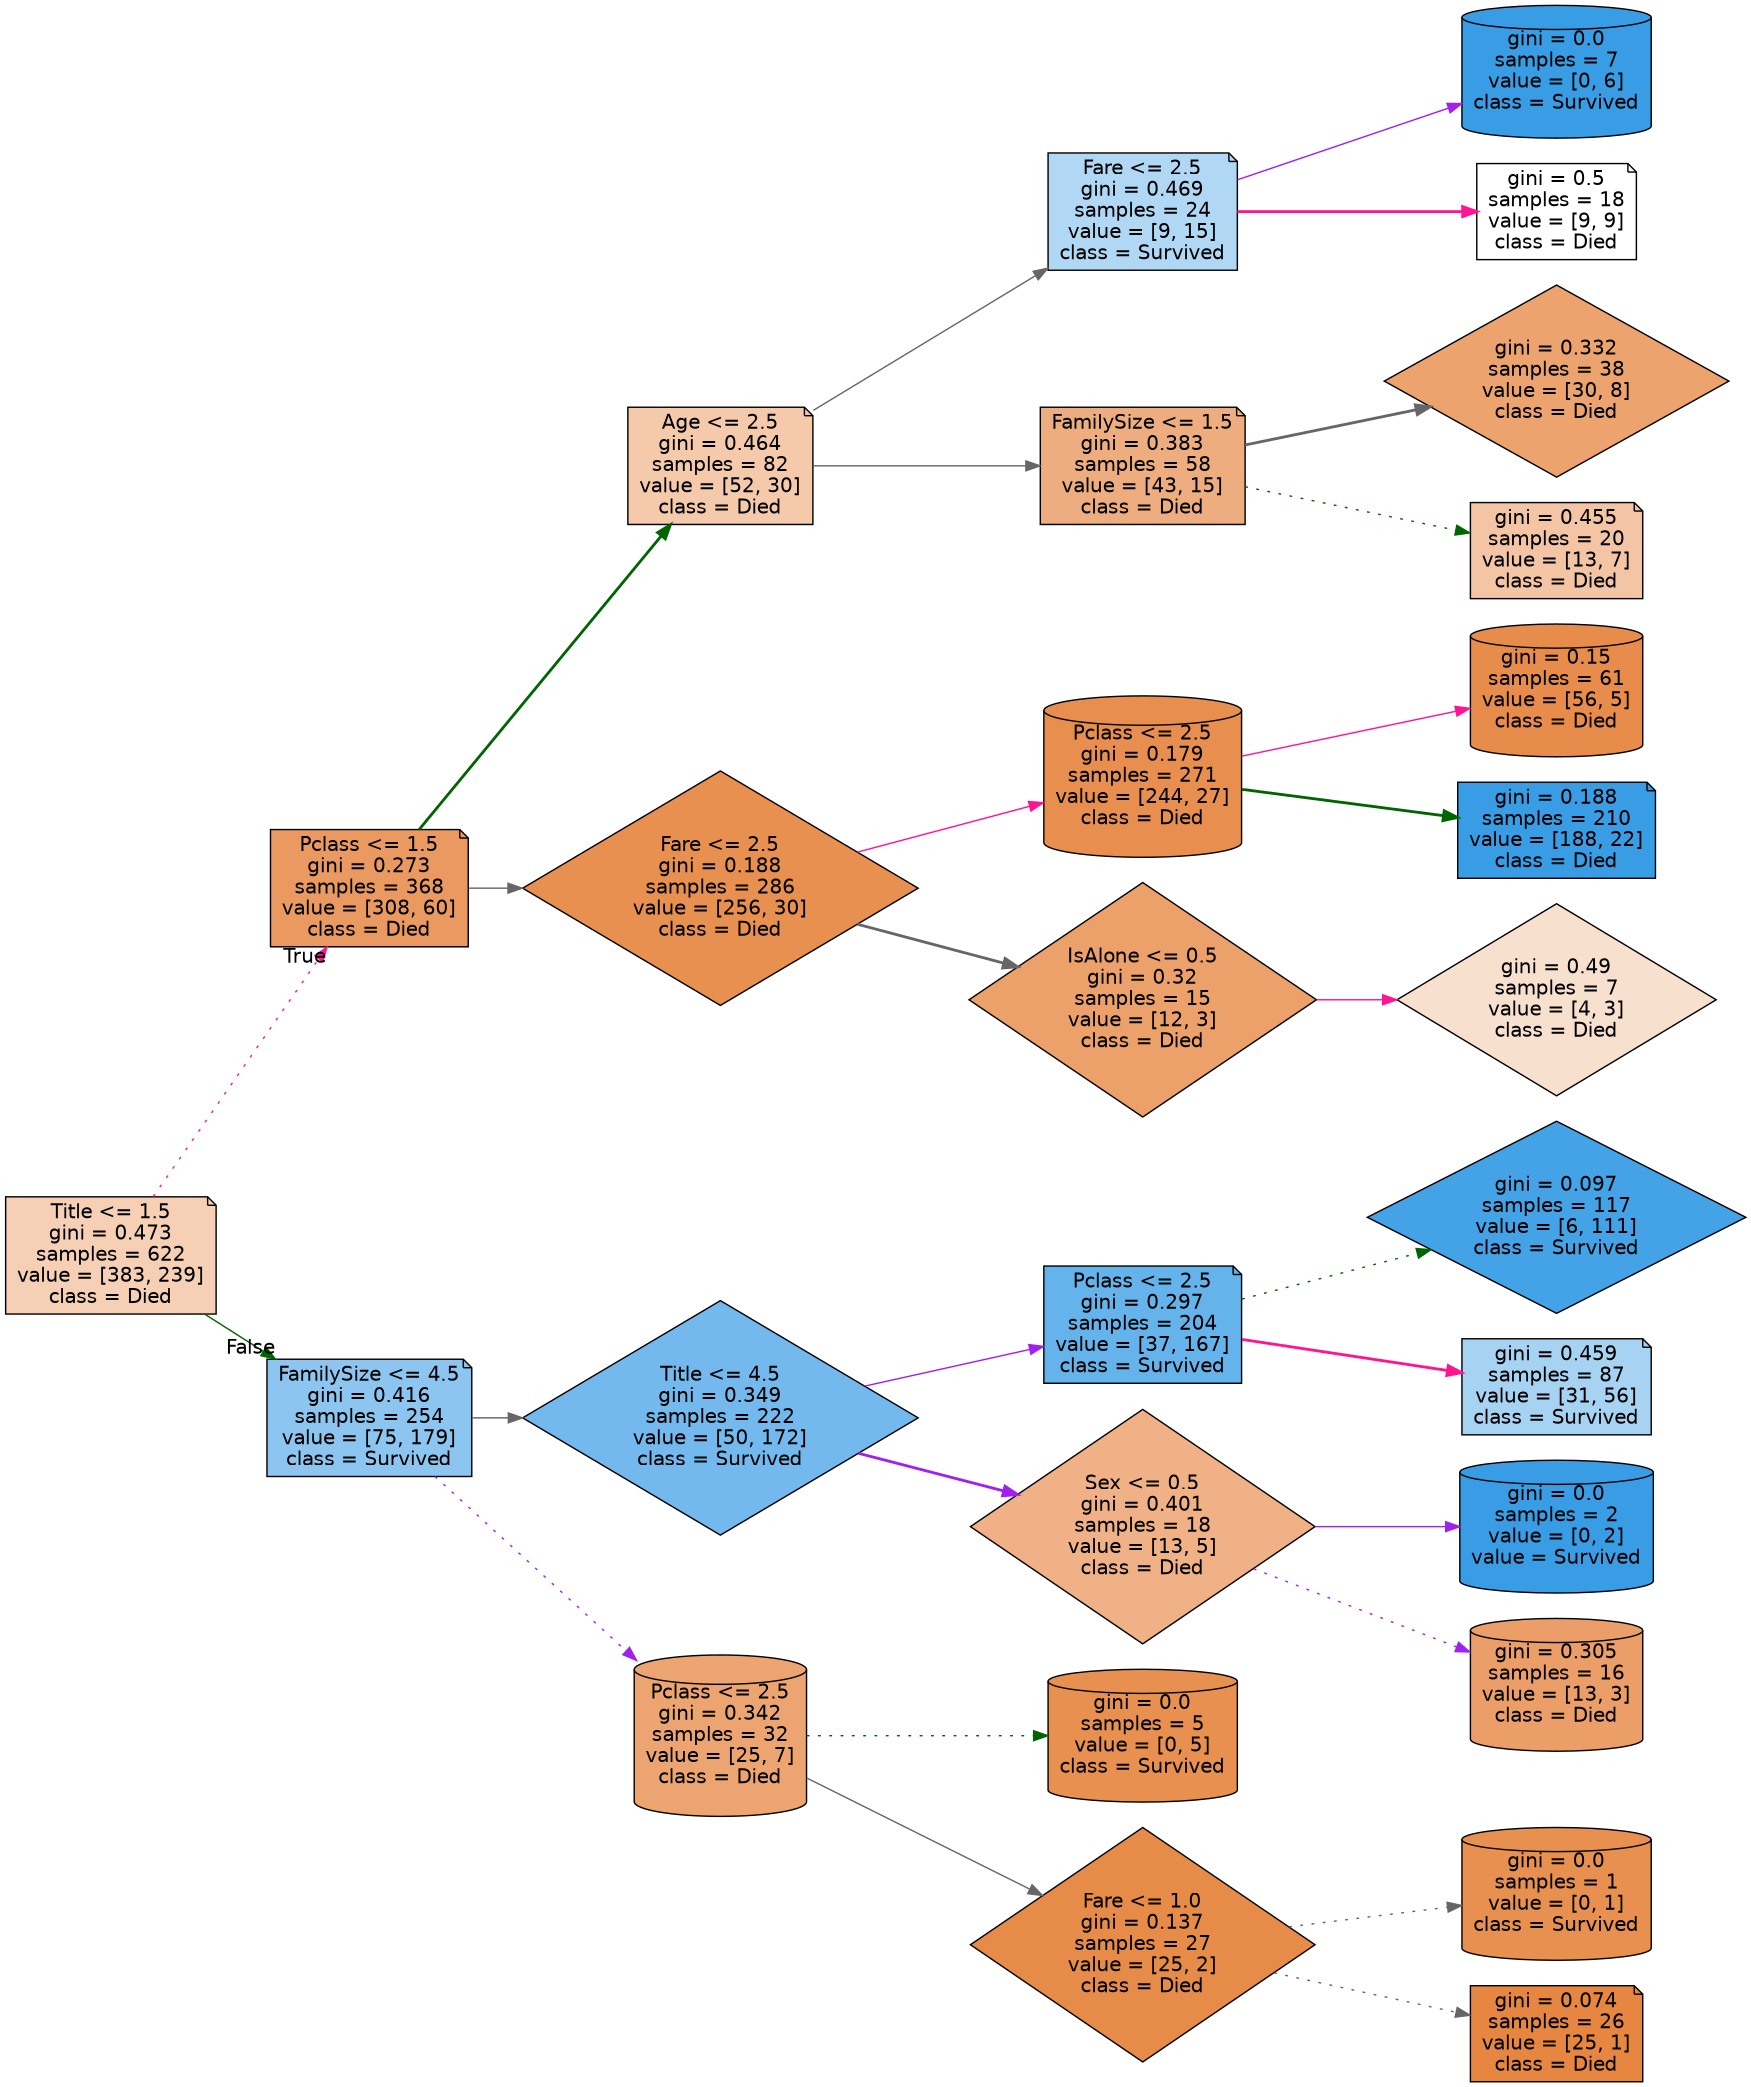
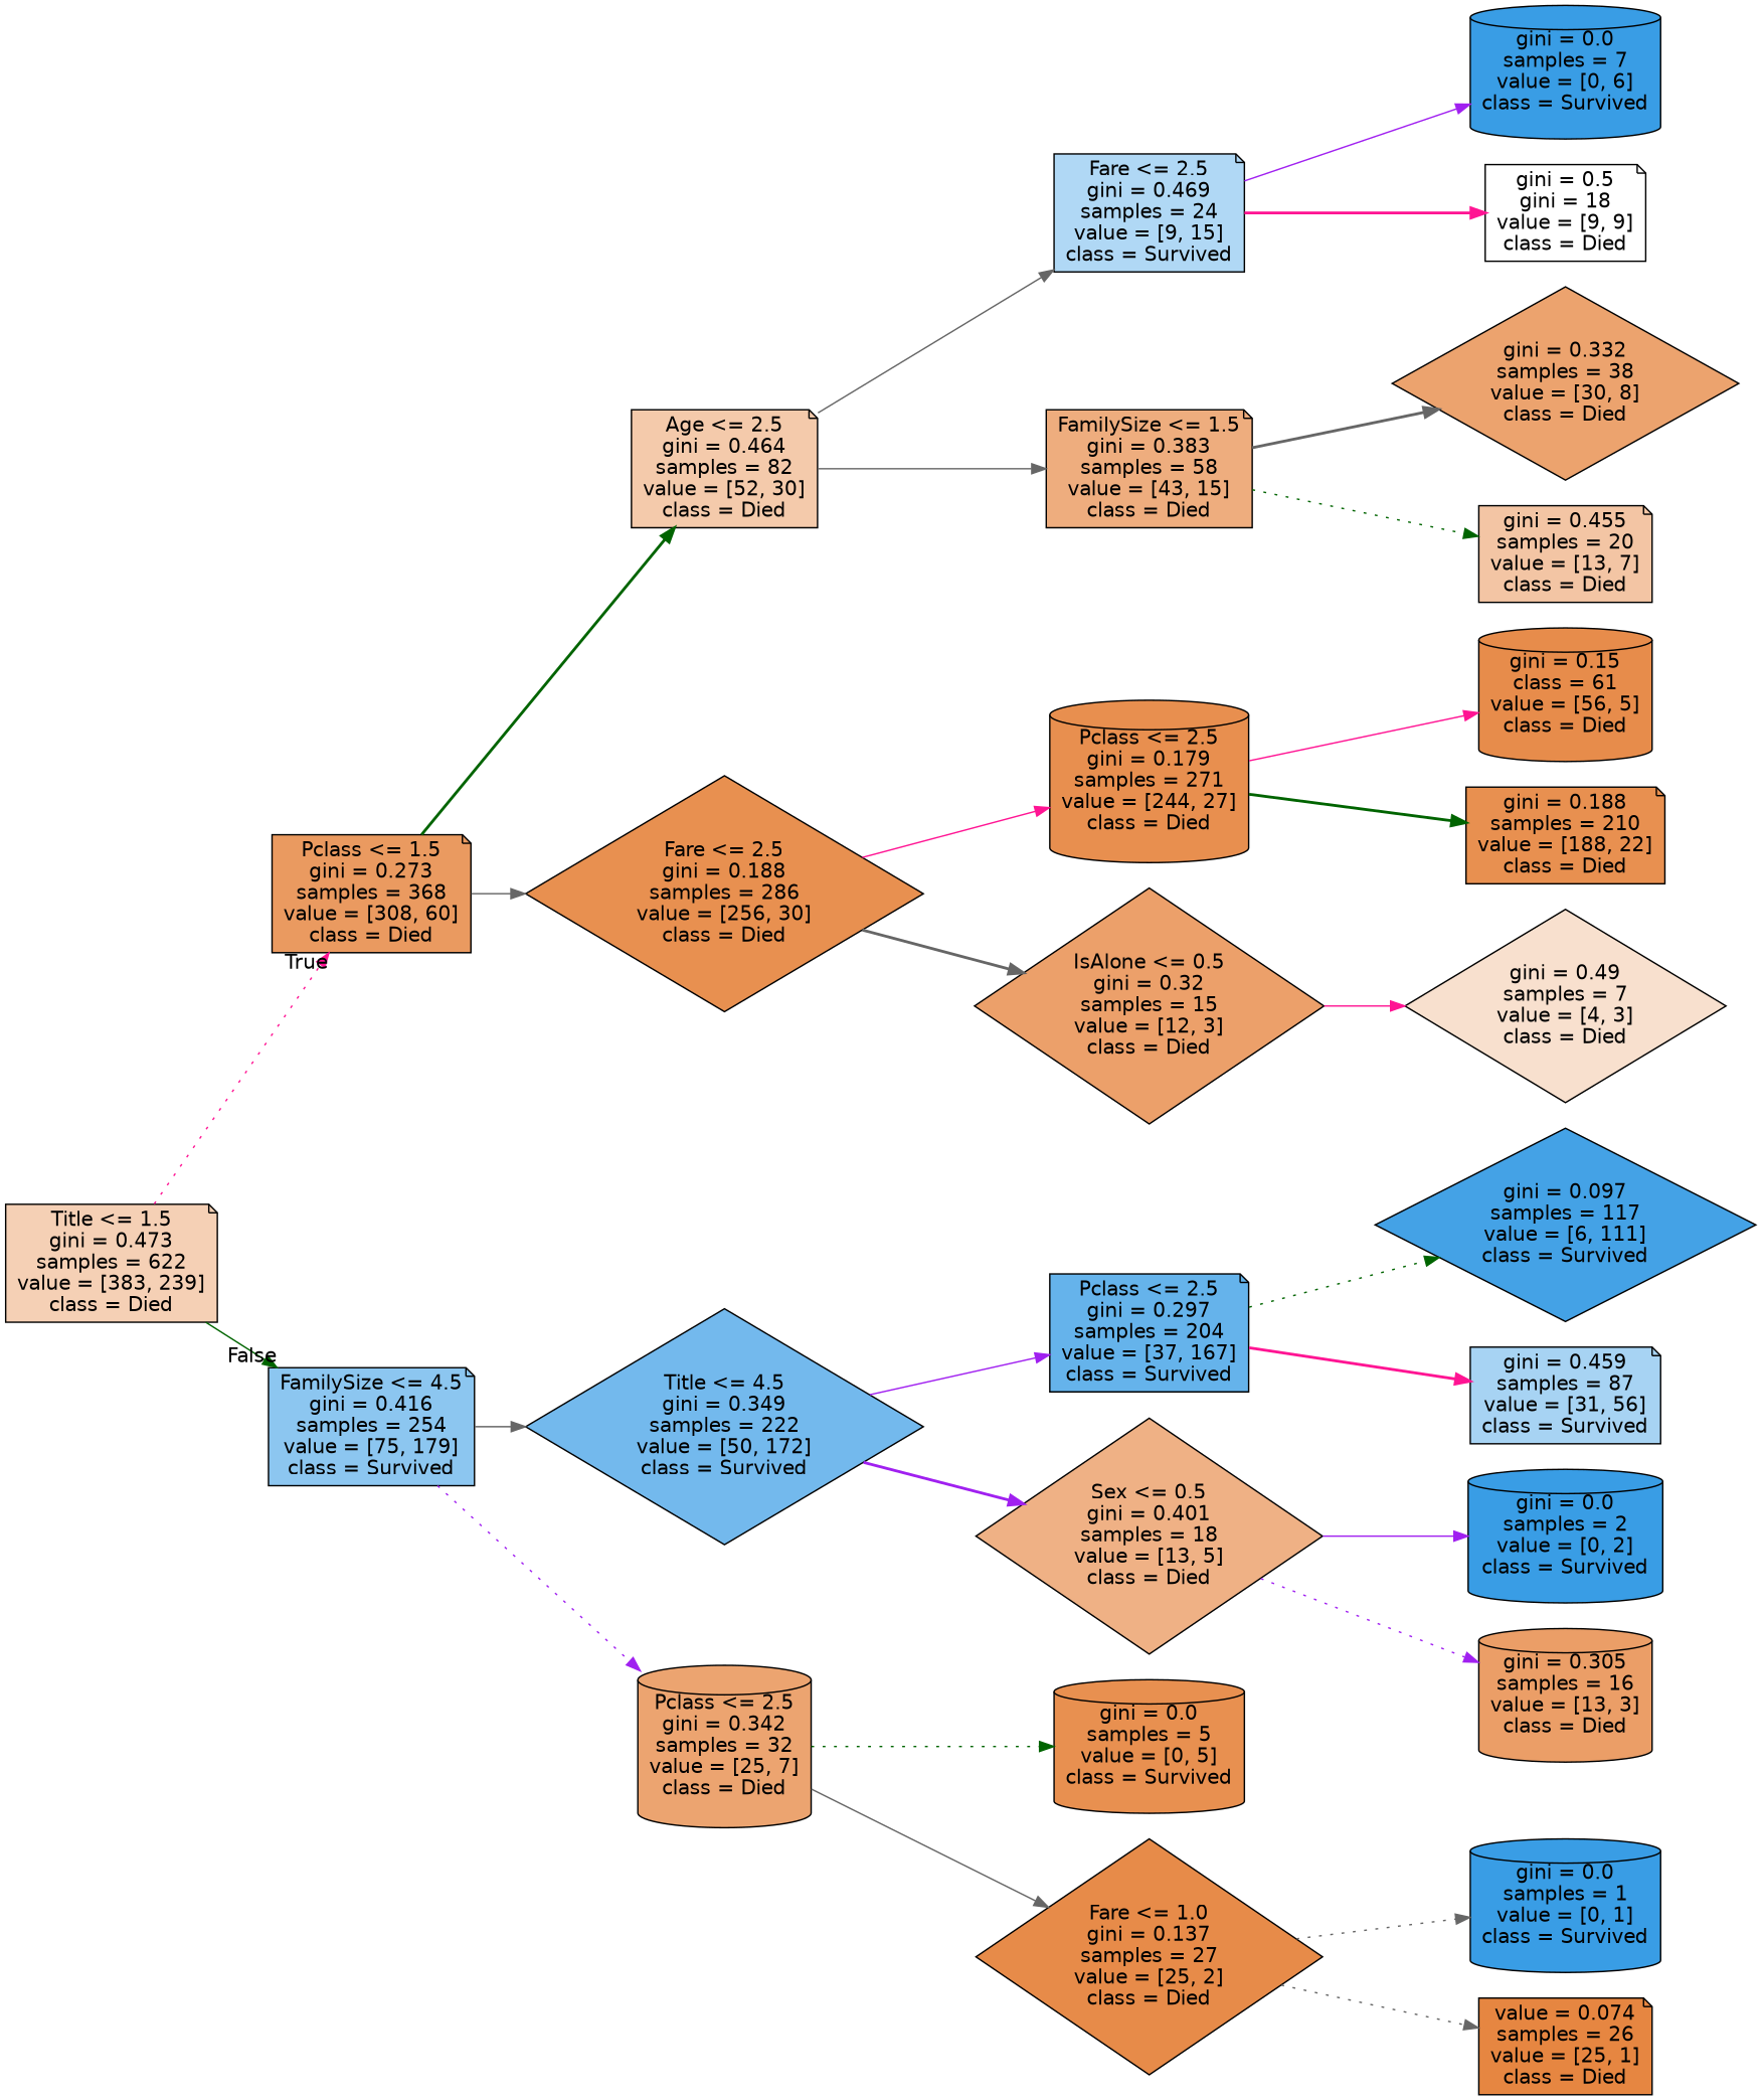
  digraph {
    rankdir=LR
    node [color=black fillcolor="#e89050" fontname=helvetica shape=note style=filled]
    edge [color=gray40 fontname=helvetica style=solid]
    n1 [fillcolor="#f5d0b5" label="Title <= 1.5\ngini = 0.473\nsamples = 622\nvalue = [383, 239]\nclass = Died"]
    n2 [fillcolor="#ea9a60" label="Pclass <= 1.5\ngini = 0.273\nsamples = 368\nvalue = [308, 60]\nclass = Died"]
    n3 [fillcolor="#8cc6f0" label="FamilySize <= 4.5\ngini = 0.416\nsamples = 254\nvalue = [75, 179]\nclass = Survived"]
    n4 [fillcolor="#f4caab" label="Age <= 2.5\ngini = 0.464\nsamples = 82\nvalue = [52, 30]\nclass = Died"]
    n5 [label="Fare <= 2.5\ngini = 0.188\nsamples = 286\nvalue = [256, 30]\nclass = Died" shape=diamond]
    n6 [fillcolor="#73b9ed" label="Title <= 4.5\ngini = 0.349\nsamples = 222\nvalue = [50, 172]\nclass = Survived" shape=diamond]
    n7 [fillcolor="#eca470" label="Pclass <= 2.5\ngini = 0.342\nsamples = 32\nvalue = [25, 7]\nclass = Died" shape=cylinder]
    n8 [fillcolor="#b0d8f5" label="Fare <= 2.5\ngini = 0.469\nsamples = 24\nvalue = [9, 15]\nclass = Survived"]
    n9 [fillcolor="#eead7e" label="FamilySize <= 1.5\ngini = 0.383\nsamples = 58\nvalue = [43, 15]\nclass = Died"]
    n10 [fillcolor="#e88f4f" label="Pclass <= 2.5\ngini = 0.179\nsamples = 271\nvalue = [244, 27]\nclass = Died" shape=cylinder]
    n11 [fillcolor="#eca06a" label="IsAlone <= 0.5\ngini = 0.32\nsamples = 15\nvalue = [12, 3]\nclass = Died" shape=diamond]
    n12 [fillcolor="#399de5" label="gini = 0.0\nsamples = 7\nvalue = [0, 6]\nclass = Survived" shape=cylinder]
-   n13 [fillcolor="#ffffff" label="gini = 0.5\nsamples = 18\nvalue = [9, 9]\nclass = Died"]
+   n13 [fillcolor="#ffffff" label="gini = 0.5\ngini = 18\nvalue = [9, 9]\nclass = Died"]
    n14 [fillcolor="#eca36e" label="gini = 0.332\nsamples = 38\nvalue = [30, 8]\nclass = Died" shape=diamond]
    n15 [fillcolor="#f3c5a4" label="gini = 0.455\nsamples = 20\nvalue = [13, 7]\nclass = Died"]
-   n16 [fillcolor="#e78c4b" label="gini = 0.15\nsamples = 61\nvalue = [56, 5]\nclass = Died" shape=cylinder]
-   n17 [fillcolor="#399de5" label="gini = 0.188\nsamples = 210\nvalue = [188, 22]\nclass = Died"]
+   n16 [fillcolor="#e78c4b" label="gini = 0.15\nclass = 61\nvalue = [56, 5]\nclass = Died" shape=cylinder]
+   n17 [label="gini = 0.188\nsamples = 210\nvalue = [188, 22]\nclass = Died"]
    n18 [fillcolor="#f8e0ce" label="gini = 0.49\nsamples = 7\nvalue = [4, 3]\nclass = Died" shape=diamond]
    n19 [fillcolor="#65b3eb" label="Pclass <= 2.5\ngini = 0.297\nsamples = 204\nvalue = [37, 167]\nclass = Survived"]
    n20 [fillcolor="#efb185" label="Sex <= 0.5\ngini = 0.401\nsamples = 18\nvalue = [13, 5]\nclass = Died" shape=diamond]
    n21 [label="gini = 0.0\nsamples = 5\nvalue = [0, 5]\nclass = Survived" shape=cylinder]
    n22 [fillcolor="#e78b49" label="Fare <= 1.0\ngini = 0.137\nsamples = 27\nvalue = [25, 2]\nclass = Died" shape=diamond]
    n23 [fillcolor="#44a2e6" label="gini = 0.097\nsamples = 117\nvalue = [6, 111]\nclass = Survived" shape=diamond]
    n24 [fillcolor="#a7d3f3" label="gini = 0.459\nsamples = 87\nvalue = [31, 56]\nclass = Survived"]
-   n25 [fillcolor="#399de5" label="gini = 0.0\nsamples = 2\nvalue = [0, 2]\nvalue = Survived" shape=cylinder]
+   n25 [fillcolor="#399de5" label="gini = 0.0\nsamples = 2\nvalue = [0, 2]\nclass = Survived" shape=cylinder]
    n26 [fillcolor="#eb9e67" label="gini = 0.305\nsamples = 16\nvalue = [13, 3]\nclass = Died" shape=cylinder]
-   n27 [label="gini = 0.0\nsamples = 1\nvalue = [0, 1]\nclass = Survived" shape=cylinder]
-   n28 [fillcolor="#e68641" label="gini = 0.074\nsamples = 26\nvalue = [25, 1]\nclass = Died"]
+   n27 [fillcolor="#399de5" label="gini = 0.0\nsamples = 1\nvalue = [0, 1]\nclass = Survived" shape=cylinder]
+   n28 [fillcolor="#e68641" label="value = 0.074\nsamples = 26\nvalue = [25, 1]\nclass = Died"]
    n1 -> n2 [color=deeppink headlabel=True labelangle=45 labeldistance=2.5 style=dotted]
    n1 -> n3 [color=darkgreen headlabel=False labelangle=-45 labeldistance=2.5]
    n2 -> n4 [color=darkgreen style=bold]
    n2 -> n5
    n3 -> n6
    n3 -> n7 [color=purple style=dotted]
    n4 -> n8
    n4 -> n9
    n5 -> n10 [color=deeppink]
    n5 -> n11 [style=bold]
    n6 -> n19 [color=purple]
    n6 -> n20 [color=purple style=bold]
    n7 -> n21 [color=darkgreen style=dotted]
    n7 -> n22
    n8 -> n12 [color=purple]
    n8 -> n13 [color=deeppink style=bold]
    n9 -> n14 [style=bold]
    n9 -> n15 [color=darkgreen style=dotted]
    n10 -> n16 [color=deeppink]
    n10 -> n17 [color=darkgreen style=bold]
    n11 -> n18 [color=deeppink]
    n19 -> n23 [color=darkgreen style=dotted]
    n19 -> n24 [color=deeppink style=bold]
    n20 -> n25 [color=purple]
    n20 -> n26 [color=purple style=dotted]
    n22 -> n27 [style=dotted]
    n22 -> n28 [style=dotted]
  }
